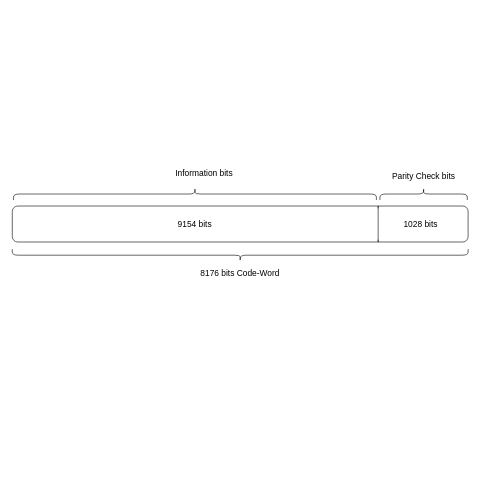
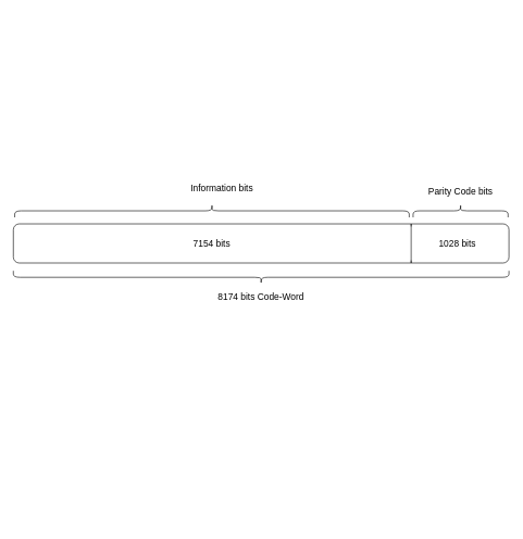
  <mxCell id="0" />
  <mxCell id="1" parent="0" />
  <mxCell id="2" value="" style="rounded=1;whiteSpace=wrap;html=1;" parent="1" vertex="1"><mxGeometry x="20" y="343" width="760" height="60" as="geometry" /></mxCell>
  <mxCell id="3" value="" style="endArrow=none;html=1;rounded=0;entryX=0.075;entryY=0.07;entryDx=0;entryDy=0;entryPerimeter=0;exitX=0.075;exitY=0.937;exitDx=0;exitDy=0;exitPerimeter=0;" parent="1" edge="1"><mxGeometry width="50" height="50" relative="1" as="geometry"><mxPoint x="630" y="399" as="sourcePoint" /><mxPoint x="630" y="347" as="targetPoint" /><Array as="points"><mxPoint x="630" y="403" /><mxPoint x="630" y="343" /></Array></mxGeometry></mxCell>
  <mxCell id="4" value="" style="shape=curlyBracket;whiteSpace=wrap;html=1;rounded=1;flipH=1;labelPosition=right;verticalLabelPosition=middle;align=left;verticalAlign=middle;rotation=-90;" parent="1" vertex="1"><mxGeometry x="314.57" y="20.5" width="20" height="605" as="geometry" /></mxCell>
  <mxCell id="5" value="" style="shape=curlyBracket;whiteSpace=wrap;html=1;rounded=1;flipH=1;labelPosition=right;verticalLabelPosition=middle;align=left;verticalAlign=middle;rotation=-90;" parent="1" vertex="1"><mxGeometry x="695.82" y="250.2" width="20" height="145.62" as="geometry" /></mxCell>
  <mxCell id="6" value="&lt;font style=&quot;font-size: 14px;&quot;&gt;1028 bits&lt;/font&gt;" style="text;html=1;align=center;verticalAlign=middle;whiteSpace=wrap;rounded=0;" parent="1" vertex="1"><mxGeometry x="670" y="358" width="62.48" height="30" as="geometry" /></mxCell>
- <mxCell id="7" value="&lt;font style=&quot;font-size: 14px;&quot;&gt;9154 bits&lt;/font&gt;" style="text;html=1;align=center;verticalAlign=middle;whiteSpace=wrap;rounded=0;" parent="1" vertex="1"><mxGeometry x="290.99" y="358" width="67.16" height="30" as="geometry" /></mxCell>
- <mxCell id="8" value="&lt;font style=&quot;font-size: 14px;&quot;&gt;Parity Check bits&lt;/font&gt;" style="text;html=1;align=center;verticalAlign=middle;whiteSpace=wrap;rounded=0;" parent="1" vertex="1"><mxGeometry x="632.91" y="278" width="145.82" height="30" as="geometry" /></mxCell>
+ <mxCell id="7" value="&lt;font style=&quot;font-size: 14px;&quot;&gt;7154 bits&lt;/font&gt;" style="text;html=1;align=center;verticalAlign=middle;whiteSpace=wrap;rounded=0;" parent="1" vertex="1"><mxGeometry x="290.99" y="358" width="67.16" height="30" as="geometry" /></mxCell>
+ <mxCell id="8" value="&lt;font style=&quot;font-size: 14px;&quot;&gt;Parity Code bits&lt;/font&gt;" style="text;html=1;align=center;verticalAlign=middle;whiteSpace=wrap;rounded=0;" parent="1" vertex="1"><mxGeometry x="632.91" y="278" width="145.82" height="30" as="geometry" /></mxCell>
  <mxCell id="9" value="&lt;font style=&quot;font-size: 14px;&quot;&gt;Information bits&lt;/font&gt;" style="text;html=1;align=center;verticalAlign=middle;whiteSpace=wrap;rounded=0;" parent="1" vertex="1"><mxGeometry x="266.59" y="273" width="145.82" height="30" as="geometry" /></mxCell>
  <mxCell id="10" value="" style="shape=curlyBracket;whiteSpace=wrap;html=1;rounded=1;flipH=1;labelPosition=right;verticalLabelPosition=middle;align=left;verticalAlign=middle;rotation=90;" parent="1" vertex="1"><mxGeometry x="390" y="45" width="20" height="760" as="geometry" /></mxCell>
- <mxCell id="11" value="&lt;font style=&quot;font-size: 14px;&quot;&gt;8176 bits Code-Word&lt;/font&gt;" style="text;html=1;align=center;verticalAlign=middle;whiteSpace=wrap;rounded=0;" parent="1" vertex="1"><mxGeometry x="327.09" y="440" width="145.82" height="30" as="geometry" /></mxCell>
+ <mxCell id="11" value="&lt;font style=&quot;font-size: 14px;&quot;&gt;8174 bits Code-Word&lt;/font&gt;" style="text;html=1;align=center;verticalAlign=middle;whiteSpace=wrap;rounded=0;" parent="1" vertex="1"><mxGeometry x="327.09" y="440" width="145.82" height="30" as="geometry" /></mxCell>
